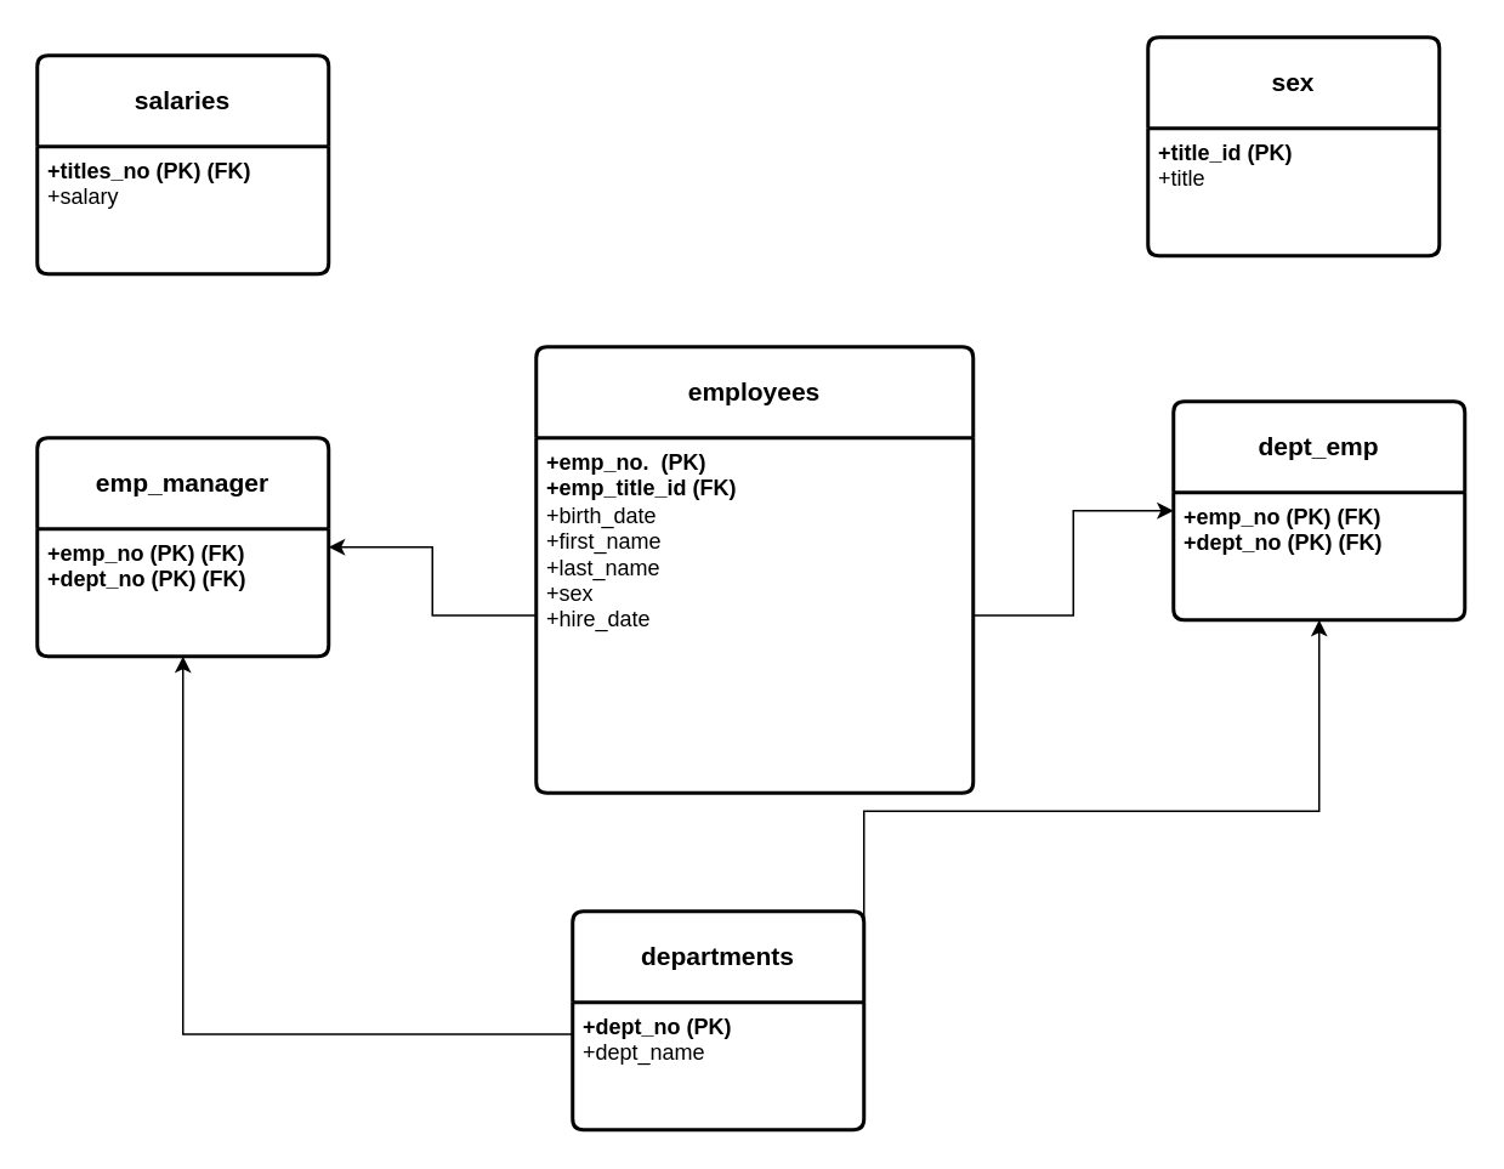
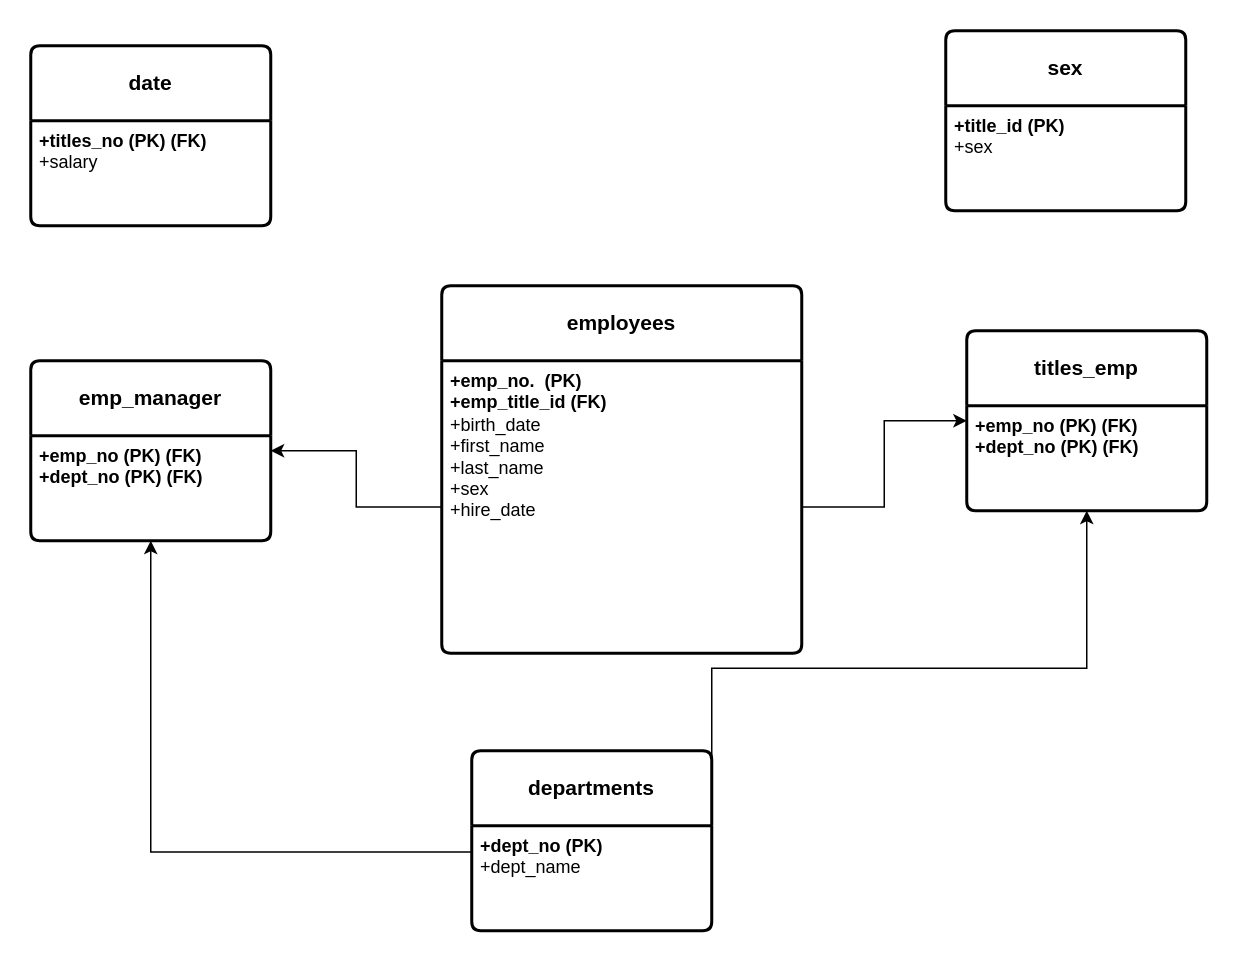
  <mxCell id="0" />
  <mxCell id="1" parent="0" />
  <mxCell id="2" value="" style="shape=tableRow;horizontal=0;startSize=0;swimlaneHead=0;swimlaneBody=0;fillColor=none;collapsible=0;dropTarget=0;points=[[0,0.5],[1,0.5]];portConstraint=eastwest;top=0;left=0;right=0;bottom=0;" vertex="1" parent="1"><mxGeometry x="284" y="160" width="180" height="30" as="geometry" /></mxCell>
  <mxCell id="3" value="" style="shape=partialRectangle;connectable=0;fillColor=none;top=0;left=0;bottom=0;right=0;editable=1;overflow=hidden;whiteSpace=wrap;html=1;" vertex="1" parent="2"><mxGeometry width="30" height="30" as="geometry"><mxRectangle width="30" height="30" as="alternateBounds" /></mxGeometry></mxCell>
  <mxCell id="4" value="&lt;b&gt;employees&lt;/b&gt;" style="swimlane;childLayout=stackLayout;horizontal=1;startSize=50;horizontalStack=0;rounded=1;fontSize=14;fontStyle=0;strokeWidth=2;resizeParent=0;resizeLast=1;shadow=0;dashed=0;align=center;arcSize=4;whiteSpace=wrap;html=1;" vertex="1" parent="1"><mxGeometry x="294" y="190" width="240" height="245" as="geometry" /></mxCell>
  <mxCell id="5" value="&lt;b&gt;+emp_no.&amp;nbsp; (PK)&lt;/b&gt;&lt;br&gt;&lt;b&gt;+emp_title_id (FK)&lt;/b&gt;&lt;br&gt;+birth_date&lt;br&gt;+first_name&lt;br&gt;+last_name&lt;br&gt;+sex&lt;br&gt;+hire_date" style="align=left;strokeColor=none;fillColor=none;spacingLeft=4;fontSize=12;verticalAlign=top;resizable=0;rotatable=0;part=1;html=1;" vertex="1" parent="4"><mxGeometry y="50" width="240" height="195" as="geometry" /></mxCell>
- <mxCell id="6" value="&lt;b&gt;dept_emp&lt;/b&gt;" style="swimlane;childLayout=stackLayout;horizontal=1;startSize=50;horizontalStack=0;rounded=1;fontSize=14;fontStyle=0;strokeWidth=2;resizeParent=0;resizeLast=1;shadow=0;dashed=0;align=center;arcSize=4;whiteSpace=wrap;html=1;" vertex="1" parent="1"><mxGeometry x="644" y="220" width="160" height="120" as="geometry" /></mxCell>
+ <mxCell id="6" value="&lt;b&gt;titles_emp&lt;/b&gt;" style="swimlane;childLayout=stackLayout;horizontal=1;startSize=50;horizontalStack=0;rounded=1;fontSize=14;fontStyle=0;strokeWidth=2;resizeParent=0;resizeLast=1;shadow=0;dashed=0;align=center;arcSize=4;whiteSpace=wrap;html=1;" vertex="1" parent="1"><mxGeometry x="644" y="220" width="160" height="120" as="geometry" /></mxCell>
  <mxCell id="7" value="&lt;b&gt;+emp_no (PK) (FK)&lt;br&gt;+dept_no (PK) (FK)&lt;/b&gt;" style="align=left;strokeColor=none;fillColor=none;spacingLeft=4;fontSize=12;verticalAlign=top;resizable=0;rotatable=0;part=1;html=1;" vertex="1" parent="6"><mxGeometry y="50" width="160" height="70" as="geometry" /></mxCell>
  <mxCell id="8" value="&lt;b&gt;emp_manager&lt;/b&gt;" style="swimlane;childLayout=stackLayout;horizontal=1;startSize=50;horizontalStack=0;rounded=1;fontSize=14;fontStyle=0;strokeWidth=2;resizeParent=0;resizeLast=1;shadow=0;dashed=0;align=center;arcSize=4;whiteSpace=wrap;html=1;" vertex="1" parent="1"><mxGeometry x="20" y="240" width="160" height="120" as="geometry" /></mxCell>
  <mxCell id="9" value="&lt;b&gt;+emp_no (PK) (FK)&lt;br&gt;+dept_no (PK) (FK)&lt;/b&gt;" style="align=left;strokeColor=none;fillColor=none;spacingLeft=4;fontSize=12;verticalAlign=top;resizable=0;rotatable=0;part=1;html=1;" vertex="1" parent="8"><mxGeometry y="50" width="160" height="70" as="geometry" /></mxCell>
- <mxCell id="10" value="&lt;b&gt;salaries&lt;/b&gt;" style="swimlane;childLayout=stackLayout;horizontal=1;startSize=50;horizontalStack=0;rounded=1;fontSize=14;fontStyle=0;strokeWidth=2;resizeParent=0;resizeLast=1;shadow=0;dashed=0;align=center;arcSize=4;whiteSpace=wrap;html=1;" vertex="1" parent="1"><mxGeometry x="20" y="30" width="160" height="120" as="geometry" /></mxCell>
+ <mxCell id="10" value="&lt;b&gt;date&lt;/b&gt;" style="swimlane;childLayout=stackLayout;horizontal=1;startSize=50;horizontalStack=0;rounded=1;fontSize=14;fontStyle=0;strokeWidth=2;resizeParent=0;resizeLast=1;shadow=0;dashed=0;align=center;arcSize=4;whiteSpace=wrap;html=1;" vertex="1" parent="1"><mxGeometry x="20" y="30" width="160" height="120" as="geometry" /></mxCell>
  <mxCell id="11" value="&lt;b&gt;+titles_no (PK) (FK)&lt;/b&gt;&lt;br&gt;+salary" style="align=left;strokeColor=none;fillColor=none;spacingLeft=4;fontSize=12;verticalAlign=top;resizable=0;rotatable=0;part=1;html=1;" vertex="1" parent="10"><mxGeometry y="50" width="160" height="70" as="geometry" /></mxCell>
  <mxCell id="12" value="&lt;b&gt;sex&lt;/b&gt;" style="swimlane;childLayout=stackLayout;horizontal=1;startSize=50;horizontalStack=0;rounded=1;fontSize=14;fontStyle=0;strokeWidth=2;resizeParent=0;resizeLast=1;shadow=0;dashed=0;align=center;arcSize=4;whiteSpace=wrap;html=1;" vertex="1" parent="1"><mxGeometry x="630" y="20" width="160" height="120" as="geometry" /></mxCell>
- <mxCell id="13" value="&lt;b&gt;+title_id (PK)&lt;/b&gt;&lt;br&gt;+title" style="align=left;strokeColor=none;fillColor=none;spacingLeft=4;fontSize=12;verticalAlign=top;resizable=0;rotatable=0;part=1;html=1;" vertex="1" parent="12"><mxGeometry y="50" width="160" height="70" as="geometry" /></mxCell>
+ <mxCell id="13" value="&lt;b&gt;+title_id (PK)&lt;/b&gt;&lt;br&gt;+sex" style="align=left;strokeColor=none;fillColor=none;spacingLeft=4;fontSize=12;verticalAlign=top;resizable=0;rotatable=0;part=1;html=1;" vertex="1" parent="12"><mxGeometry y="50" width="160" height="70" as="geometry" /></mxCell>
  <mxCell id="14" value="&lt;b&gt;departments&lt;/b&gt;" style="swimlane;childLayout=stackLayout;horizontal=1;startSize=50;horizontalStack=0;rounded=1;fontSize=14;fontStyle=0;strokeWidth=2;resizeParent=0;resizeLast=1;shadow=0;dashed=0;align=center;arcSize=4;whiteSpace=wrap;html=1;" vertex="1" parent="1"><mxGeometry x="314" y="500" width="160" height="120" as="geometry" /></mxCell>
  <mxCell id="15" value="&lt;b&gt;+dept_no (PK)&lt;/b&gt;&lt;br&gt;+dept_name" style="align=left;strokeColor=none;fillColor=none;spacingLeft=4;fontSize=12;verticalAlign=top;resizable=0;rotatable=0;part=1;html=1;" vertex="1" parent="14"><mxGeometry y="50" width="160" height="70" as="geometry" /></mxCell>
  <mxCell id="16" style="edgeStyle=orthogonalEdgeStyle;rounded=0;orthogonalLoop=1;jettySize=auto;html=1;exitX=1;exitY=0.5;exitDx=0;exitDy=0;entryX=0;entryY=0.5;entryDx=0;entryDy=0;" edge="1" parent="1" source="5" target="6"><mxGeometry relative="1" as="geometry" /></mxCell>
  <mxCell id="17" style="edgeStyle=orthogonalEdgeStyle;rounded=0;orthogonalLoop=1;jettySize=auto;html=1;exitX=1;exitY=0;exitDx=0;exitDy=0;entryX=0.5;entryY=1;entryDx=0;entryDy=0;" edge="1" parent="1" source="15" target="7"><mxGeometry relative="1" as="geometry" /></mxCell>
  <mxCell id="18" style="edgeStyle=orthogonalEdgeStyle;rounded=0;orthogonalLoop=1;jettySize=auto;html=1;entryX=1;entryY=0.5;entryDx=0;entryDy=0;" edge="1" parent="1" source="5" target="8"><mxGeometry relative="1" as="geometry" /></mxCell>
  <mxCell id="19" style="edgeStyle=orthogonalEdgeStyle;rounded=0;orthogonalLoop=1;jettySize=auto;html=1;exitX=0;exitY=0.25;exitDx=0;exitDy=0;entryX=0.5;entryY=1;entryDx=0;entryDy=0;" edge="1" parent="1" source="15" target="9"><mxGeometry relative="1" as="geometry" /></mxCell>
